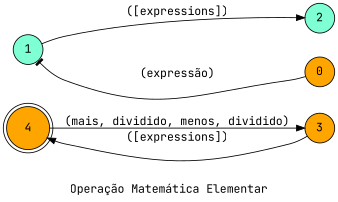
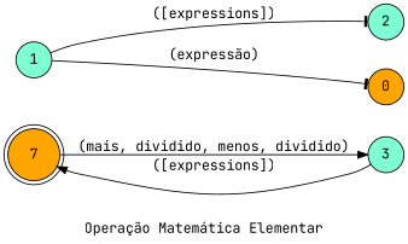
  digraph {
    desc="Escreve uma operação matemática elementar (*, -, +, /)"
    disableStopWords=true
    fontname="JetBrains Mono"
    label="Operação Matemática Elementar"
    lang="pt-BR"
    langName="Português"
    priority=2
    rankdir=LR
    title="Escreve uma operação matemática elementar"
    node [fillcolor=orange fontname="JetBrains Mono" shape=circle style=filled]
    edge [arrowhead=normal fontname="JetBrains Mono"]
-   4 [shape=doublecircle]
+   4 [shape=doublecircle label=7]
    2 [fillcolor=aquamarine]
-   3
+   3 [fillcolor=aquamarine]
    1 [fillcolor=aquamarine]
    0
    subgraph sub_1 {
      4
      2
    }
    4 -> 3 [label="(mais, dividido, menos, dividido)" normalizer=elementarMathOperation store=operation]
    3 -> 4 [label="([expressions])" store=right]
-   1 -> 2 [label="([expressions])" store=left]
-   0 -> 1 [arrowhead=tee label="(expressão)"]
+   1 -> 2 [arrowhead=tee label="([expressions])" store=left]
+   1 -> 0 [arrowhead=tee label="(expressão)"]
  }
